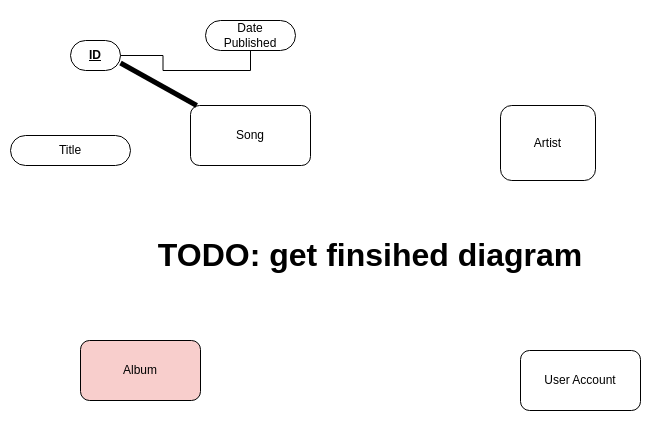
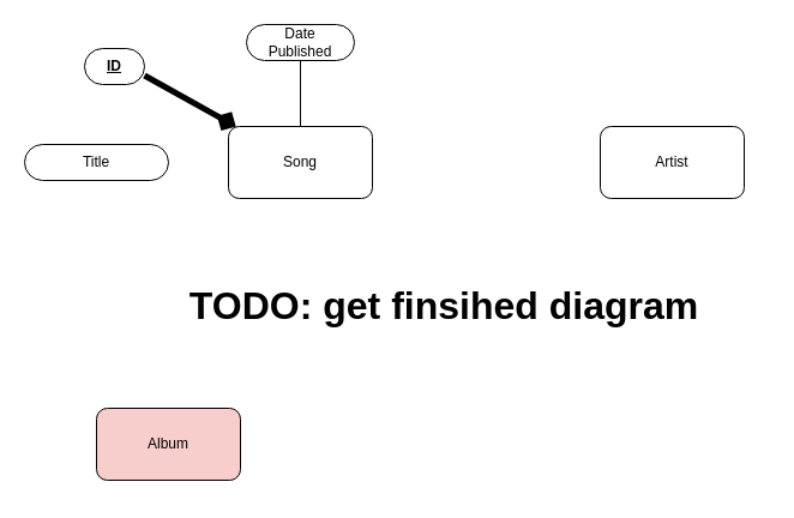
  <mxCell id="0" />
  <mxCell id="1" parent="0" />
  <mxCell id="2" value="Song" style="rounded=1;whiteSpace=wrap;html=1;" vertex="1" parent="1"><mxGeometry x="190" y="105" width="120" height="60" as="geometry" /></mxCell>
- <mxCell id="3" value="&lt;div&gt;Artist&lt;/div&gt;" style="rounded=1;whiteSpace=wrap;html=1;" vertex="1" parent="1"><mxGeometry x="500" y="105" width="95" height="75" as="geometry" /></mxCell>
+ <mxCell id="3" value="&lt;div&gt;Artist&lt;/div&gt;" style="rounded=1;whiteSpace=wrap;html=1;" vertex="1" parent="1"><mxGeometry x="500" y="105" width="120" height="60" as="geometry" /></mxCell>
  <mxCell id="4" value="Album" style="rounded=1;whiteSpace=wrap;html=1;fillColor=#f8cecc;" vertex="1" parent="1"><mxGeometry x="80" y="340" width="120" height="60" as="geometry" /></mxCell>
- <mxCell id="5" value="&lt;div&gt;User Account&lt;/div&gt;" style="rounded=1;whiteSpace=wrap;html=1;" vertex="1" parent="1"><mxGeometry x="520" y="350" width="120" height="60" as="geometry" /></mxCell>
- <mxCell id="6" value="Title" style="rounded=1;whiteSpace=wrap;html=1;arcSize=50;" vertex="1" parent="1"><mxGeometry x="10" y="135" width="120" height="30" as="geometry" /></mxCell>
+ <mxCell id="6" value="Title" style="rounded=1;whiteSpace=wrap;html=1;arcSize=50;" vertex="1" parent="1"><mxGeometry x="20" y="120" width="120" height="30" as="geometry" /></mxCell>
  <mxCell id="7" value="&lt;b&gt;&lt;u&gt;ID&lt;/u&gt;&lt;/b&gt;" style="rounded=1;whiteSpace=wrap;html=1;arcSize=50;" vertex="1" parent="1"><mxGeometry x="70" y="40" width="50" height="30" as="geometry" /></mxCell>
- <mxCell id="8" style="edgeStyle=orthogonalEdgeStyle;rounded=0;orthogonalLoop=1;jettySize=auto;html=1;exitX=0.5;exitY=1;exitDx=0;exitDy=0;strokeWidth=1;endArrow=none;endFill=0;" edge="1" parent="1" source="9" target="7"><mxGeometry relative="1" as="geometry" /></mxCell>
+ <mxCell id="8" style="edgeStyle=orthogonalEdgeStyle;rounded=0;orthogonalLoop=1;jettySize=auto;html=1;exitX=0.5;exitY=1;exitDx=0;exitDy=0;entryX=0.5;entryY=0;entryDx=0;entryDy=0;strokeWidth=1;endArrow=none;endFill=0;" edge="1" parent="1" source="9" target="2"><mxGeometry relative="1" as="geometry" /></mxCell>
  <mxCell id="9" value="&lt;div&gt;Date&lt;/div&gt;&lt;div&gt;Published&lt;br&gt;&lt;/div&gt;" style="rounded=1;whiteSpace=wrap;html=1;arcSize=50;" vertex="1" parent="1"><mxGeometry x="205" y="20" width="90" height="30" as="geometry" /></mxCell>
- <mxCell id="10" value="" style="endArrow=none;html=1;strokeWidth=5;exitX=1;exitY=0.75;exitDx=0;exitDy=0;" edge="1" parent="1" source="7" target="2"><mxGeometry width="50" height="50" relative="1" as="geometry"><mxPoint x="360" y="240" as="sourcePoint" /><mxPoint x="410" y="190" as="targetPoint" /></mxGeometry></mxCell>
+ <mxCell id="10" value="" style="endArrow=diamond;html=1;strokeWidth=5;exitX=1;exitY=0.75;exitDx=0;exitDy=0;" edge="1" parent="1" source="7" target="2"><mxGeometry width="50" height="50" relative="1" as="geometry"><mxPoint x="360" y="240" as="sourcePoint" /><mxPoint x="410" y="190" as="targetPoint" /></mxGeometry></mxCell>
  <mxCell id="11" value="&lt;font style=&quot;font-size: 32px&quot;&gt;&lt;b&gt;TODO: get finsihed diagram&lt;/b&gt;&lt;/font&gt;" style="text;html=1;strokeColor=none;fillColor=none;align=center;verticalAlign=middle;whiteSpace=wrap;rounded=0;" vertex="1" parent="1"><mxGeometry x="140" y="220" width="460" height="70" as="geometry" /></mxCell>
